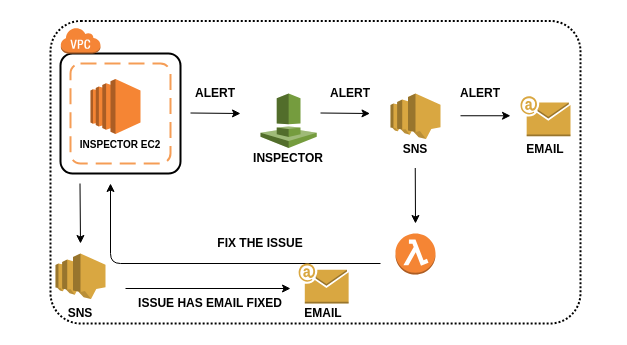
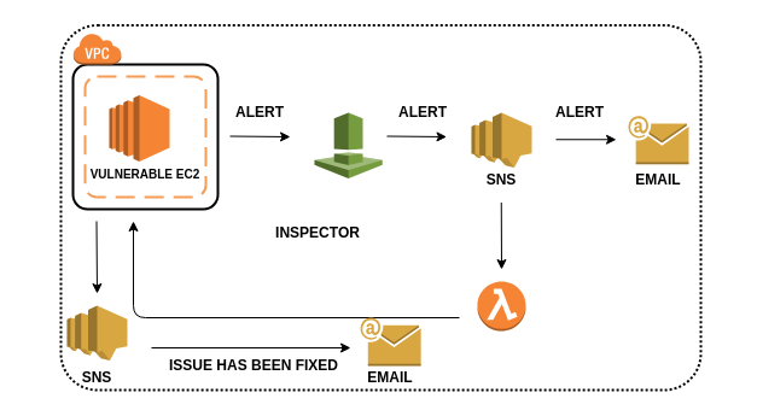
  <mxCell id="0" />
  <mxCell id="1" parent="0" />
  <mxCell id="2" value="" style="outlineConnect=0;dashed=0;verticalLabelPosition=bottom;verticalAlign=top;align=center;html=1;shape=mxgraph.aws3.inspector;fillColor=#759C3E;gradientColor=none;" vertex="1" parent="1"><mxGeometry x="260" y="93" width="56.25" height="54.5" as="geometry" /></mxCell>
  <mxCell id="3" value="" style="outlineConnect=0;dashed=0;verticalLabelPosition=bottom;verticalAlign=top;align=center;html=1;shape=mxgraph.aws3.ec2;fillColor=#F58534;gradientColor=none;" vertex="1" parent="1"><mxGeometry x="90" y="78.5" width="50" height="55" as="geometry" /></mxCell>
  <mxCell id="4" value="" style="outlineConnect=0;dashed=0;verticalLabelPosition=bottom;verticalAlign=top;align=center;html=1;shape=mxgraph.aws3.sns;fillColor=#D9A741;gradientColor=none;" vertex="1" parent="1"><mxGeometry x="390" y="93" width="50" height="45.5" as="geometry" /></mxCell>
- <mxCell id="5" value="&lt;b&gt;&lt;font style=&quot;font-size: 10px&quot;&gt;INSPECTOR EC2&lt;/font&gt;&lt;/b&gt;" style="text;html=1;strokeColor=none;fillColor=none;align=center;verticalAlign=middle;whiteSpace=wrap;rounded=0;" vertex="1" parent="1"><mxGeometry x="60" y="133.5" width="120" height="20" as="geometry" /></mxCell>
- <mxCell id="6" value="&lt;b&gt;INSPECTOR&lt;/b&gt;" style="text;html=1;strokeColor=none;fillColor=none;align=center;verticalAlign=middle;whiteSpace=wrap;rounded=0;" vertex="1" parent="1"><mxGeometry x="228.13" y="147.5" width="120" height="20" as="geometry" /></mxCell>
+ <mxCell id="5" value="&lt;b&gt;&lt;font style=&quot;font-size: 10px&quot;&gt;VULNERABLE EC2&lt;/font&gt;&lt;/b&gt;" style="text;html=1;strokeColor=none;fillColor=none;align=center;verticalAlign=middle;whiteSpace=wrap;rounded=0;" vertex="1" parent="1"><mxGeometry x="60" y="133.5" width="120" height="20" as="geometry" /></mxCell>
+ <mxCell id="6" value="&lt;b&gt;INSPECTOR&lt;/b&gt;" style="text;html=1;strokeColor=none;fillColor=none;align=center;verticalAlign=middle;whiteSpace=wrap;rounded=0;" vertex="1" parent="1"><mxGeometry x="203.13" y="182.5" width="120" height="20" as="geometry" /></mxCell>
  <mxCell id="7" value="&lt;b&gt;SNS&lt;/b&gt;" style="text;html=1;strokeColor=none;fillColor=none;align=center;verticalAlign=middle;whiteSpace=wrap;rounded=0;" vertex="1" parent="1"><mxGeometry x="355" y="138.5" width="120" height="20" as="geometry" /></mxCell>
  <mxCell id="8" value="" style="endArrow=classic;html=1;" edge="1" parent="1"><mxGeometry width="50" height="50" relative="1" as="geometry"><mxPoint x="190" y="112.5" as="sourcePoint" /><mxPoint x="240" y="113" as="targetPoint" /></mxGeometry></mxCell>
  <mxCell id="9" value="" style="endArrow=classic;html=1;" edge="1" parent="1"><mxGeometry width="50" height="50" relative="1" as="geometry"><mxPoint x="320" y="112.5" as="sourcePoint" /><mxPoint x="369.5" y="113" as="targetPoint" /></mxGeometry></mxCell>
  <mxCell id="10" value="" style="rounded=1;arcSize=10;dashed=1;strokeColor=#F59D56;fillColor=none;gradientColor=none;dashPattern=8 4;strokeWidth=2;" vertex="1" parent="1"><mxGeometry x="70" y="63" width="100" height="100" as="geometry" /></mxCell>
  <mxCell id="11" value="" style="rounded=1;arcSize=10;dashed=0;fillColor=none;gradientColor=none;strokeWidth=2;" vertex="1" parent="1"><mxGeometry x="60" y="53" width="120" height="120" as="geometry" /></mxCell>
  <mxCell id="12" value="" style="dashed=0;html=1;shape=mxgraph.aws3.virtual_private_cloud;fillColor=#F58536;gradientColor=none;dashed=0;" vertex="1" parent="1"><mxGeometry x="60" y="27" width="40" height="26" as="geometry" /></mxCell>
  <mxCell id="13" value="" style="outlineConnect=0;dashed=0;verticalLabelPosition=bottom;verticalAlign=top;align=center;html=1;shape=mxgraph.aws3.email;fillColor=#D9A741;gradientColor=none;" vertex="1" parent="1"><mxGeometry x="520" y="95.75" width="50" height="40" as="geometry" /></mxCell>
  <mxCell id="14" value="&lt;b&gt;EMAIL&lt;/b&gt;" style="text;html=1;strokeColor=none;fillColor=none;align=center;verticalAlign=middle;whiteSpace=wrap;rounded=0;" vertex="1" parent="1"><mxGeometry x="485" y="138.5" width="120" height="20" as="geometry" /></mxCell>
  <mxCell id="15" value="&lt;b&gt;ALERT&lt;/b&gt;" style="text;html=1;strokeColor=none;fillColor=none;align=center;verticalAlign=middle;whiteSpace=wrap;rounded=0;" vertex="1" parent="1"><mxGeometry x="155" y="83" width="120" height="20" as="geometry" /></mxCell>
  <mxCell id="16" value="" style="endArrow=classic;html=1;" edge="1" parent="1"><mxGeometry width="50" height="50" relative="1" as="geometry"><mxPoint x="414.75" y="167.5" as="sourcePoint" /><mxPoint x="415" y="223" as="targetPoint" /></mxGeometry></mxCell>
  <mxCell id="17" value="" style="outlineConnect=0;dashed=0;verticalLabelPosition=bottom;verticalAlign=top;align=center;html=1;shape=mxgraph.aws3.lambda_function;fillColor=#F58534;gradientColor=none;" vertex="1" parent="1"><mxGeometry x="395" y="233" width="40" height="41" as="geometry" /></mxCell>
  <mxCell id="18" value="" style="edgeStyle=segmentEdgeStyle;endArrow=classic;html=1;" edge="1" parent="1"><mxGeometry width="50" height="50" relative="1" as="geometry"><mxPoint x="380" y="263" as="sourcePoint" /><mxPoint x="110" y="183" as="targetPoint" /></mxGeometry></mxCell>
  <mxCell id="19" value="" style="endArrow=classic;html=1;" edge="1" parent="1"><mxGeometry width="50" height="50" relative="1" as="geometry"><mxPoint x="460" y="115.25" as="sourcePoint" /><mxPoint x="510" y="115.25" as="targetPoint" /></mxGeometry></mxCell>
- <mxCell id="20" value="&lt;b&gt;FIX THE ISSUE&lt;/b&gt;" style="text;html=1;strokeColor=none;fillColor=none;align=center;verticalAlign=middle;whiteSpace=wrap;rounded=0;" vertex="1" parent="1"><mxGeometry x="180" y="233" width="160" height="20" as="geometry" /></mxCell>
  <mxCell id="21" value="" style="endArrow=classic;html=1;" edge="1" parent="1"><mxGeometry width="50" height="50" relative="1" as="geometry"><mxPoint x="79.5" y="183" as="sourcePoint" /><mxPoint x="80" y="243" as="targetPoint" /></mxGeometry></mxCell>
  <mxCell id="22" value="" style="outlineConnect=0;dashed=0;verticalLabelPosition=bottom;verticalAlign=top;align=center;html=1;shape=mxgraph.aws3.sns;fillColor=#D9A741;gradientColor=none;" vertex="1" parent="1"><mxGeometry x="55" y="253" width="50" height="45.5" as="geometry" /></mxCell>
  <mxCell id="23" value="&lt;b&gt;SNS&lt;/b&gt;" style="text;html=1;strokeColor=none;fillColor=none;align=center;verticalAlign=middle;whiteSpace=wrap;rounded=0;" vertex="1" parent="1"><mxGeometry x="20" y="303" width="120" height="20" as="geometry" /></mxCell>
  <mxCell id="24" value="" style="endArrow=classic;html=1;" edge="1" parent="1"><mxGeometry width="50" height="50" relative="1" as="geometry"><mxPoint x="125" y="288" as="sourcePoint" /><mxPoint x="290" y="288" as="targetPoint" /></mxGeometry></mxCell>
  <mxCell id="25" value="" style="outlineConnect=0;dashed=0;verticalLabelPosition=bottom;verticalAlign=top;align=center;html=1;shape=mxgraph.aws3.email;fillColor=#D9A741;gradientColor=none;" vertex="1" parent="1"><mxGeometry x="298.13" y="263" width="50" height="40" as="geometry" /></mxCell>
  <mxCell id="26" value="&lt;b&gt;EMAIL&lt;/b&gt;" style="text;html=1;strokeColor=none;fillColor=none;align=center;verticalAlign=middle;whiteSpace=wrap;rounded=0;" vertex="1" parent="1"><mxGeometry x="263.13" y="303" width="120" height="20" as="geometry" /></mxCell>
- <mxCell id="27" value="&lt;b&gt;ISSUE HAS EMAIL FIXED&lt;/b&gt;" style="text;html=1;strokeColor=none;fillColor=none;align=center;verticalAlign=middle;whiteSpace=wrap;rounded=0;" vertex="1" parent="1"><mxGeometry x="130" y="293" width="160" height="20" as="geometry" /></mxCell>
+ <mxCell id="27" value="&lt;b&gt;ISSUE HAS BEEN FIXED&lt;/b&gt;" style="text;html=1;strokeColor=none;fillColor=none;align=center;verticalAlign=middle;whiteSpace=wrap;rounded=0;" vertex="1" parent="1"><mxGeometry x="130" y="293" width="160" height="20" as="geometry" /></mxCell>
  <mxCell id="28" value="&lt;b&gt;ALERT&lt;/b&gt;" style="text;html=1;strokeColor=none;fillColor=none;align=center;verticalAlign=middle;whiteSpace=wrap;rounded=0;" vertex="1" parent="1"><mxGeometry x="290" y="83" width="120" height="20" as="geometry" /></mxCell>
  <mxCell id="29" value="&lt;b&gt;ALERT&lt;/b&gt;" style="text;html=1;strokeColor=none;fillColor=none;align=center;verticalAlign=middle;whiteSpace=wrap;rounded=0;" vertex="1" parent="1"><mxGeometry x="420" y="83" width="120" height="20" as="geometry" /></mxCell>
  <mxCell id="30" value="" style="rounded=1;arcSize=10;dashed=1;fillColor=none;gradientColor=none;dashPattern=1 1;strokeWidth=2;" vertex="1" parent="1"><mxGeometry x="50" y="20.5" width="530" height="302.5" as="geometry" /></mxCell>
